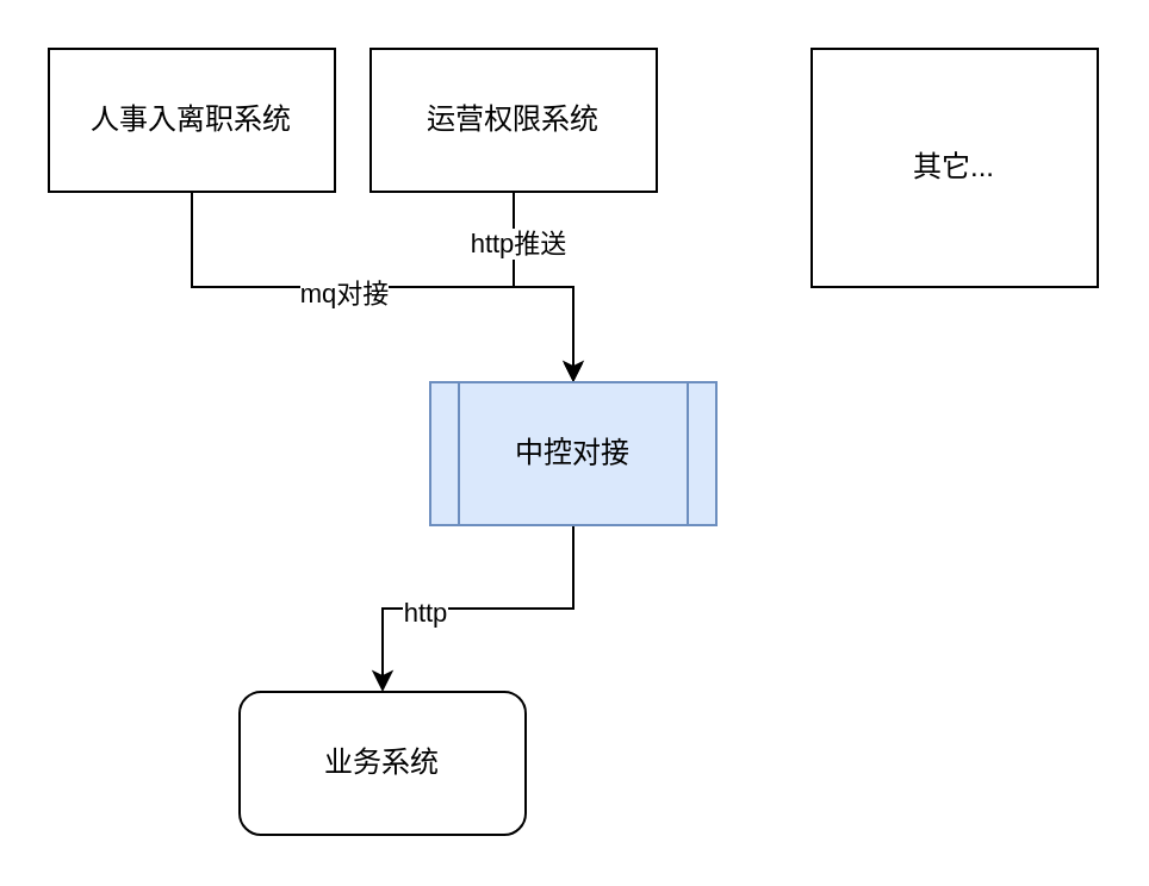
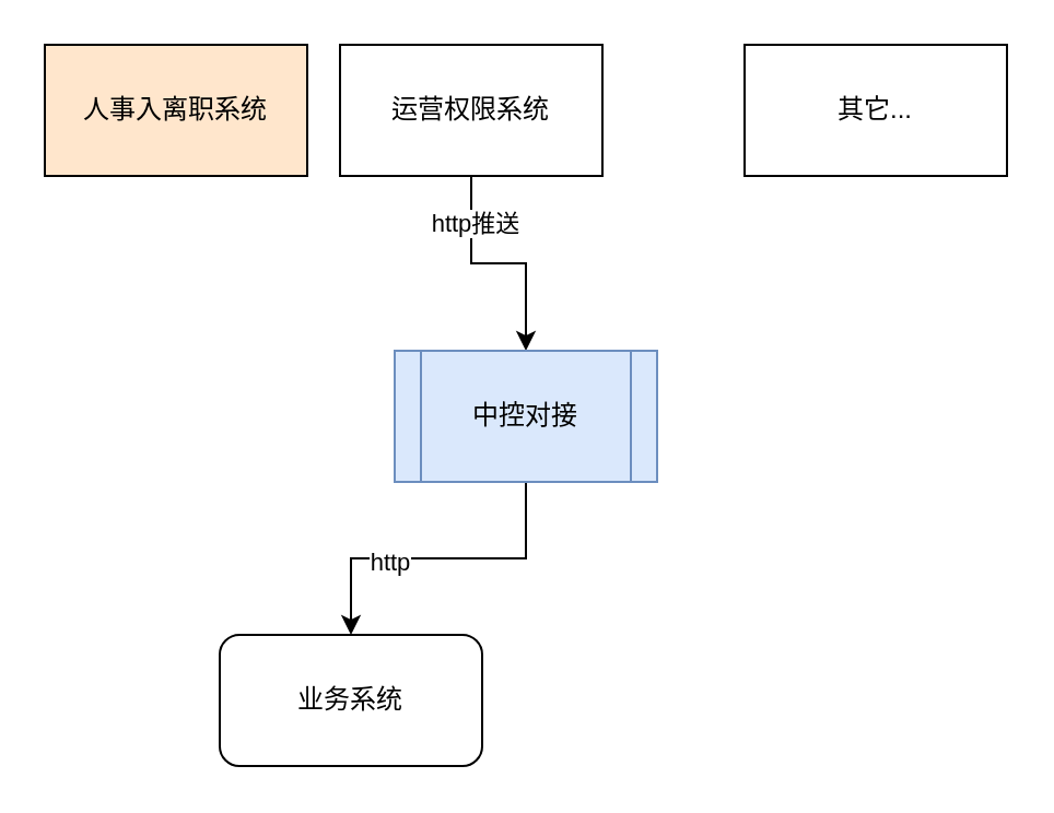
  <mxCell id="0" />
  <mxCell id="1" parent="0" />
- <mxCell id="2" style="edgeStyle=orthogonalEdgeStyle;rounded=0;orthogonalLoop=1;jettySize=auto;html=1;exitX=0.5;exitY=1;exitDx=0;exitDy=0;entryX=0.5;entryY=0;entryDx=0;entryDy=0;" edge="1" parent="1" source="4" target="11"><mxGeometry relative="1" as="geometry" /></mxCell>
- <mxCell id="3" value="mq对接" style="edgeLabel;html=1;align=center;verticalAlign=middle;resizable=0;points=[];" vertex="1" connectable="0" parent="2"><mxGeometry x="-0.142" y="-2" relative="1" as="geometry"><mxPoint as="offset" /></mxGeometry></mxCell>
- <mxCell id="4" value="人事入离职系统" style="rounded=0;whiteSpace=wrap;html=1;" parent="1" vertex="1"><mxGeometry x="20" y="20" width="120" height="60" as="geometry" /></mxCell>
- <mxCell id="5" style="edgeStyle=orthogonalEdgeStyle;rounded=0;orthogonalLoop=1;jettySize=auto;html=1;exitX=0.5;exitY=1;exitDx=0;exitDy=0;endArrow=open;" edge="1" parent="1" source="7" target="11"><mxGeometry relative="1" as="geometry" /></mxCell>
+ <mxCell id="4" value="人事入离职系统" style="rounded=0;whiteSpace=wrap;html=1;fillColor=#ffe6cc;" parent="1" vertex="1"><mxGeometry x="20" y="20" width="120" height="60" as="geometry" /></mxCell>
+ <mxCell id="5" style="edgeStyle=orthogonalEdgeStyle;rounded=0;orthogonalLoop=1;jettySize=auto;html=1;exitX=0.5;exitY=1;exitDx=0;exitDy=0;" edge="1" parent="1" source="7" target="11"><mxGeometry relative="1" as="geometry" /></mxCell>
  <mxCell id="6" value="http推送" style="edgeLabel;html=1;align=center;verticalAlign=middle;resizable=0;points=[];" vertex="1" connectable="0" parent="5"><mxGeometry x="-0.6" y="1" relative="1" as="geometry"><mxPoint as="offset" /></mxGeometry></mxCell>
  <mxCell id="7" value="运营权限系统" style="rounded=0;whiteSpace=wrap;html=1;" vertex="1" parent="1"><mxGeometry x="155" y="20" width="120" height="60" as="geometry" /></mxCell>
- <mxCell id="8" value="其它..." style="rounded=0;whiteSpace=wrap;html=1;" vertex="1" parent="1"><mxGeometry x="340" y="20" width="120" height="100" as="geometry" /></mxCell>
+ <mxCell id="8" value="其它..." style="rounded=0;whiteSpace=wrap;html=1;" vertex="1" parent="1"><mxGeometry x="340" y="20" width="120" height="60" as="geometry" /></mxCell>
  <mxCell id="9" style="edgeStyle=orthogonalEdgeStyle;rounded=0;orthogonalLoop=1;jettySize=auto;html=1;exitX=0.5;exitY=1;exitDx=0;exitDy=0;" edge="1" parent="1" source="11" target="12"><mxGeometry relative="1" as="geometry" /></mxCell>
  <mxCell id="10" value="http" style="edgeLabel;html=1;align=center;verticalAlign=middle;resizable=0;points=[];" vertex="1" connectable="0" parent="9"><mxGeometry x="0.307" y="1" relative="1" as="geometry"><mxPoint as="offset" /></mxGeometry></mxCell>
  <mxCell id="11" value="中控对接" style="shape=process;whiteSpace=wrap;html=1;backgroundOutline=1;fillColor=#dae8fc;strokeColor=#6c8ebf;" vertex="1" parent="1"><mxGeometry x="180" y="160" width="120" height="60" as="geometry" /></mxCell>
  <mxCell id="12" value="业务系统" style="rounded=1;whiteSpace=wrap;html=1;" vertex="1" parent="1"><mxGeometry x="100" y="290" width="120" height="60" as="geometry" /></mxCell>
